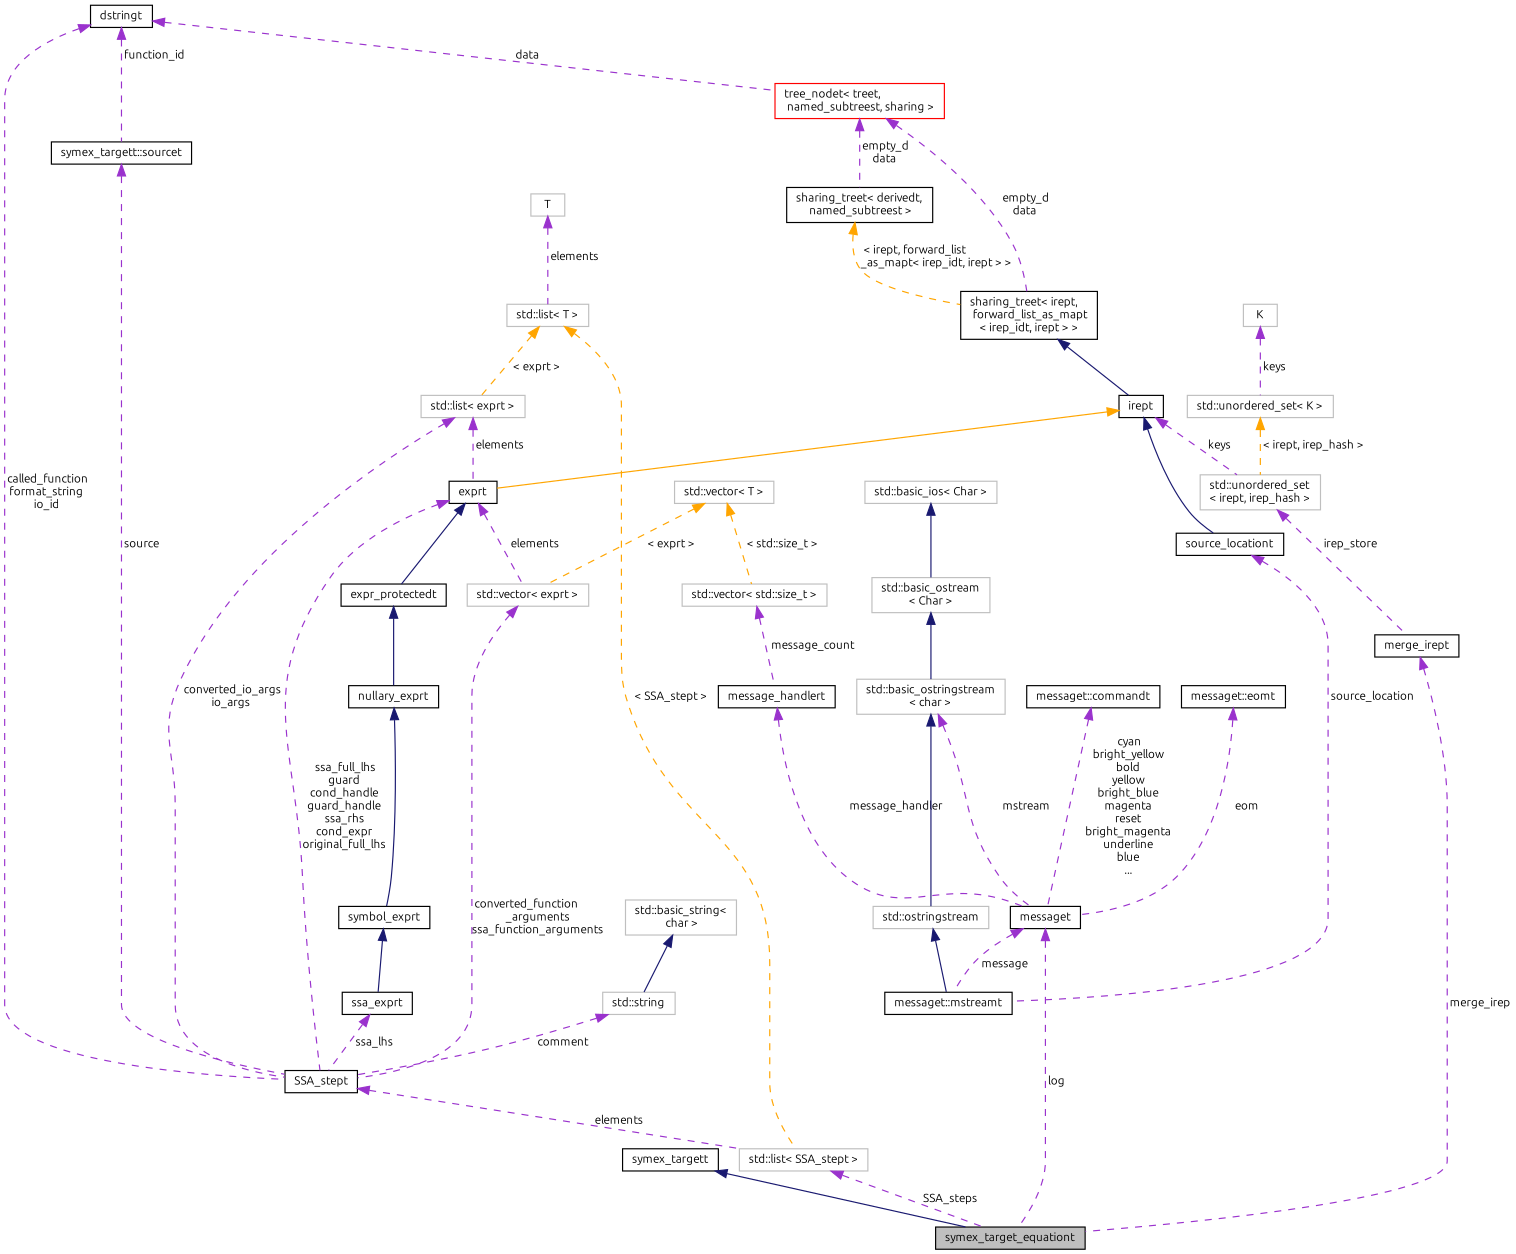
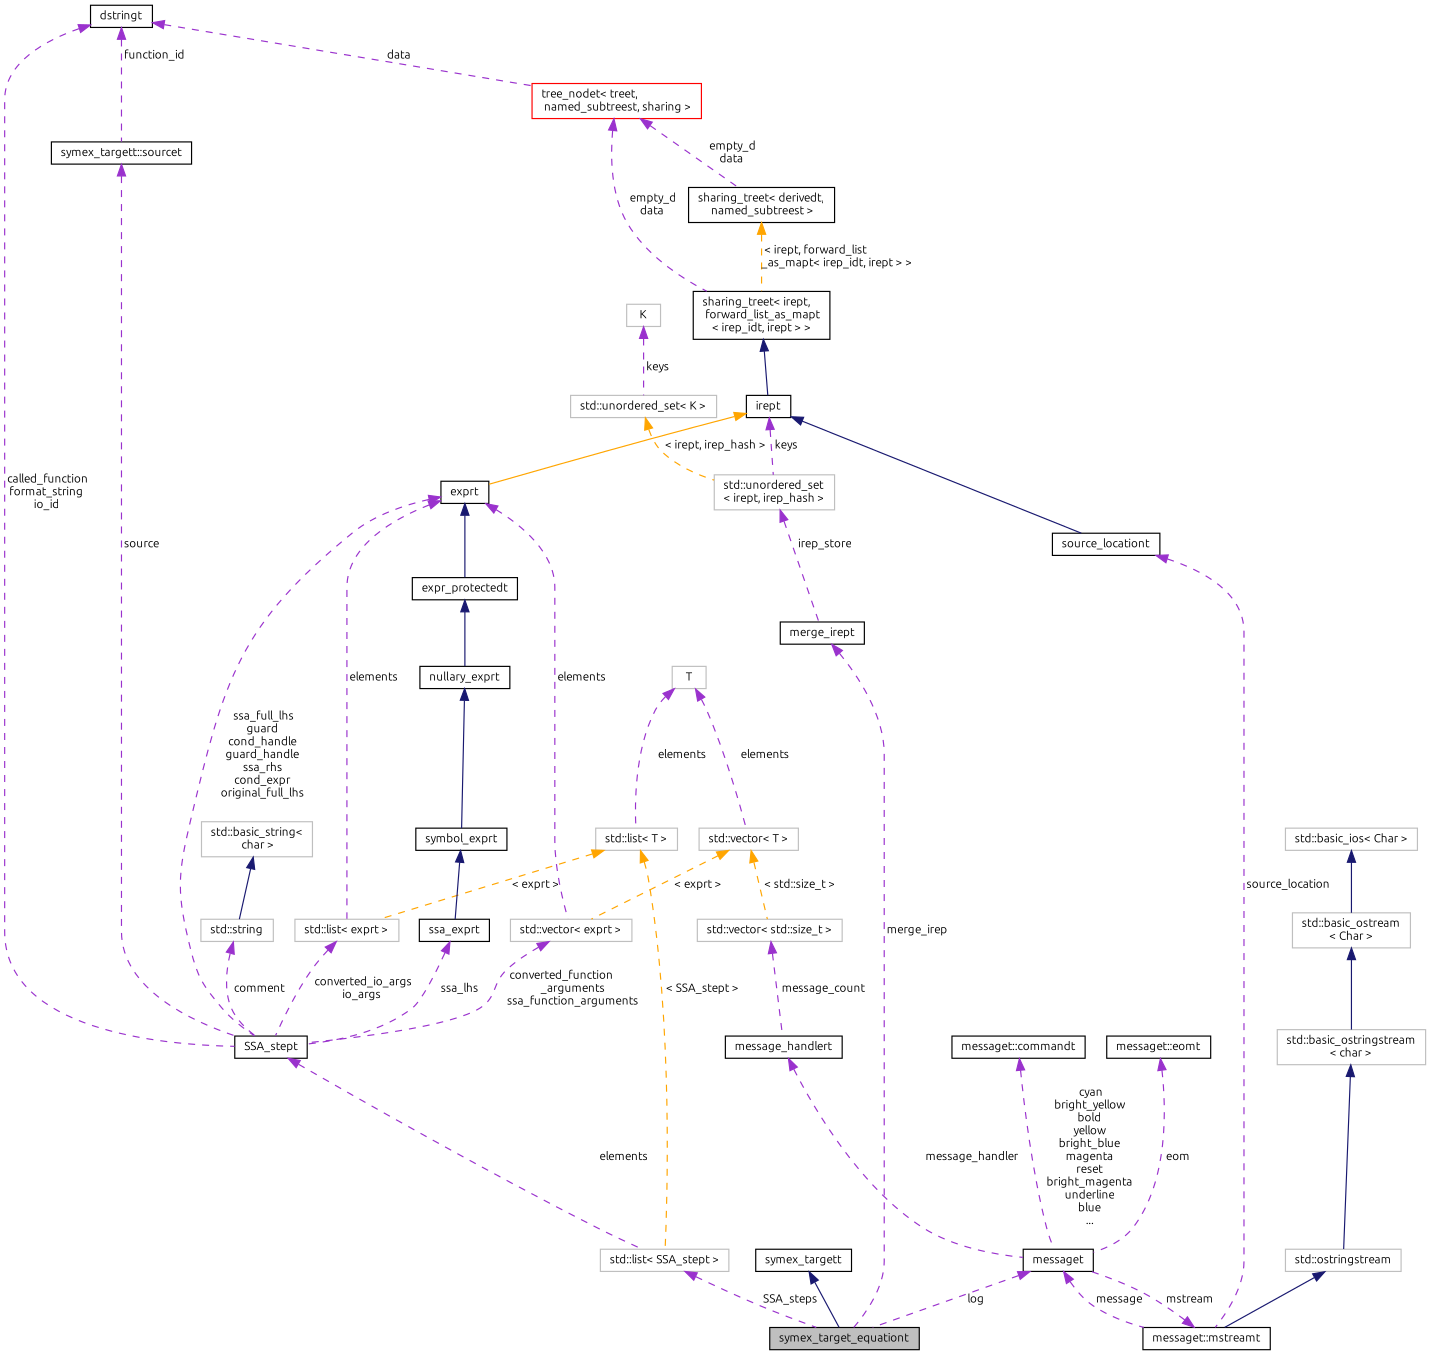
  digraph {
    fontname=Ubuntu
    rankdir=TB
    node [color=black fontname=Ubuntu fontsize=10 shape=record]
    edge [color=darkorchid3 dir=back fontname=Ubuntu fontsize=10 labelfontname=Helvetica labelfontsize=10 style=dashed]
    n1 [fillcolor=grey75 fontcolor=black height=0.2 label=symex_target_equationt style=filled width=0.4]
    n2 [height=0.2 label=symex_targett width=0.4]
    n3 [height=0.2 label=messaget width=0.4]
    n4 [height=0.2 label="messaget::mstreamt" width=0.4]
    n5 [height=0.2 label=message_handlert width=0.4]
    n6 [color=grey75 height=0.2 label="std::vector\< std::size_t \>" width=0.4]
    n7 [color=grey75 height=0.2 label="std::vector\< T \>" width=0.4]
    n8 [color=grey75 height=0.2 label="std::vector\< exprt \>" width=0.4]
    n9 [height=0.2 label=SSA_stept width=0.4]
    n10 [color=grey75 height=0.2 label=T width=0.4]
    n11 [color=grey75 height=0.2 label="std::list\< T \>" width=0.4]
    n12 [color=grey75 height=0.2 label="std::list\< SSA_stept \>" width=0.4]
    n13 [color=grey75 height=0.2 label="std::list\< exprt \>" width=0.4]
    n14 [height=0.2 label="messaget::commandt" width=0.4]
    n15 [color=grey75 height=0.2 label="std::ostringstream" width=0.4]
    n16 [color=grey75 height=0.2 label="std::basic_ostringstream\l\< char \>" width=0.4]
    n17 [color=grey75 height=0.2 label="std::basic_ostream\l\< Char \>" width=0.4]
    n18 [color=grey75 height=0.2 label="std::basic_ios\< Char \>" width=0.4]
    n19 [height=0.2 label=source_locationt width=0.4]
    n20 [height=0.2 label=irept width=0.4]
    n21 [color=grey75 height=0.2 label="std::unordered_set\l\< irept, irep_hash \>" width=0.4]
    n22 [height=0.2 label=exprt width=0.4]
    n23 [height=0.2 label=merge_irept width=0.4]
    n24 [height=0.2 label=expr_protectedt width=0.4]
    n25 [height=0.2 label="sharing_treet\< irept,\l forward_list_as_mapt\l\< irep_idt, irept \> \>" width=0.4]
    n26 [color=red height=0.2 label="tree_nodet\< treet,\l named_subtreest, sharing \>" width=0.4]
    n27 [height=0.2 label="sharing_treet\< derivedt,\l named_subtreest \>" width=0.4]
    n28 [height=0.2 label=dstringt width=0.4]
    n29 [height=0.2 label="symex_targett::sourcet" width=0.4]
    n30 [height=0.2 label="messaget::eomt" width=0.4]
    n31 [color=grey75 height=0.2 label="std::unordered_set\< K \>" width=0.4]
    n32 [color=grey75 height=0.2 label=K width=0.4]
    n33 [height=0.2 label=nullary_exprt width=0.4]
    n34 [height=0.2 label=ssa_exprt width=0.4]
    n35 [height=0.2 label=symbol_exprt width=0.4]
    n36 [color=grey75 height=0.2 label="std::string" width=0.4]
    n37 [color=grey75 height=0.2 label="std::basic_string\<\l char \>" width=0.4]
    n2 -> n1 [color=midnightblue style=solid]
    n3 -> n1 [label=" log"]
    n3 -> n4 [label=" message"]
-   n16 -> n3 [label=" mstream"]
+   n4 -> n3 [label=" mstream"]
    n5 -> n3 [label=" message_handler"]
    n6 -> n5 [label=" message_count"]
    n7 -> n6 [color=orange label=" \< std::size_t \>"]
    n7 -> n8 [color=orange label=" \< exprt \>"]
    n8 -> n9 [label=" converted_function\l_arguments\nssa_function_arguments"]
    n9 -> n12 [label=" elements"]
+   n10 -> n7 [label=" elements"]
    n10 -> n11 [label=" elements"]
    n11 -> n12 [color=orange label=" \< SSA_stept \>"]
    n11 -> n13 [color=orange label=" \< exprt \>"]
    n12 -> n1 [label=" SSA_steps"]
    n13 -> n9 [label=" converted_io_args\nio_args"]
    n14 -> n3 [label=" cyan\nbright_yellow\nbold\nyellow\nbright_blue\nmagenta\nreset\nbright_magenta\nunderline\nblue\n..."]
    n15 -> n4 [color=midnightblue style=solid]
    n16 -> n15 [color=midnightblue style=solid]
    n17 -> n16 [color=midnightblue style=solid]
    n18 -> n17 [color=midnightblue style=solid]
    n19 -> n4 [label=" source_location"]
    n20 -> n19 [color=midnightblue style=solid]
    n20 -> n21 [label=" keys"]
    n20 -> n22 [color=orange style=solid]
    n21 -> n23 [label=" irep_store"]
    n22 -> n8 [label=" elements"]
    n22 -> n9 [label=" ssa_full_lhs\nguard\ncond_handle\nguard_handle\nssa_rhs\ncond_expr\noriginal_full_lhs"]
-   n13 -> n22 [label=" elements"]
+   n22 -> n13 [label=" elements"]
    n22 -> n24 [color=midnightblue style=solid]
    n23 -> n1 [label=" merge_irep"]
    n24 -> n33 [color=midnightblue style=solid]
    n25 -> n20 [color=midnightblue style=solid]
    n26 -> n25 [label=" empty_d\ndata"]
    n26 -> n27 [label=" empty_d\ndata"]
    n27 -> n25 [color=orange label=" \< irept, forward_list\l_as_mapt\< irep_idt, irept \> \>"]
    n28 -> n9 [label=" called_function\nformat_string\nio_id"]
    n28 -> n26 [label=" data"]
    n28 -> n29 [label=" function_id"]
    n29 -> n9 [label=" source"]
    n30 -> n3 [label=" eom"]
    n31 -> n21 [color=orange label=" \< irept, irep_hash \>"]
    n32 -> n31 [label=" keys"]
    n33 -> n35 [color=midnightblue style=solid]
    n34 -> n9 [label=" ssa_lhs"]
    n35 -> n34 [color=midnightblue style=solid]
    n36 -> n9 [label=" comment"]
    n37 -> n36 [color=midnightblue style=solid]
  }
